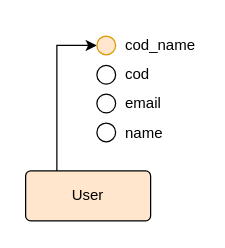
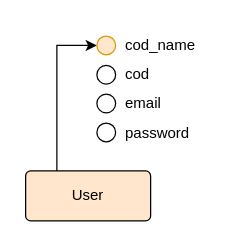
  <mxCell id="0" />
  <mxCell id="1" parent="0" />
  <mxCell id="2" style="edgeStyle=orthogonalEdgeStyle;rounded=0;orthogonalLoop=1;jettySize=auto;html=1;exitX=0.25;exitY=0;exitDx=0;exitDy=0;entryX=0;entryY=0.5;entryDx=0;entryDy=0;" edge="1" parent="1" source="3" target="5"><mxGeometry relative="1" as="geometry" /></mxCell>
  <mxCell id="3" value="User" style="rounded=1;arcSize=10;whiteSpace=wrap;html=1;align=center;fillColor=#ffe6cc;" parent="1" vertex="1"><mxGeometry x="20" y="136" width="100" height="40" as="geometry" /></mxCell>
  <mxCell id="4" value="" style="group" vertex="1" connectable="0" parent="1"><mxGeometry x="77" y="20.5" width="81" height="30.5" as="geometry" /></mxCell>
  <mxCell id="5" value="" style="ellipse;whiteSpace=wrap;html=1;aspect=fixed;fillColor=#ffe6cc;strokeColor=#d79b00;" vertex="1" parent="4"><mxGeometry y="7.625" width="15" height="15" as="geometry" /></mxCell>
  <mxCell id="6" value="cod_name" style="text;html=1;align=left;verticalAlign=middle;whiteSpace=wrap;rounded=0;" vertex="1" parent="4"><mxGeometry x="21" width="60" height="30.5" as="geometry" /></mxCell>
  <mxCell id="7" value="" style="group" vertex="1" connectable="0" parent="1"><mxGeometry x="77" y="44" width="81" height="30.5" as="geometry" /></mxCell>
  <mxCell id="8" value="" style="ellipse;whiteSpace=wrap;html=1;aspect=fixed;" vertex="1" parent="7"><mxGeometry y="7.625" width="15" height="15" as="geometry" /></mxCell>
  <mxCell id="9" value="cod" style="text;html=1;align=left;verticalAlign=middle;whiteSpace=wrap;rounded=0;" vertex="1" parent="7"><mxGeometry x="21" width="60" height="30.5" as="geometry" /></mxCell>
  <mxCell id="10" value="" style="group" vertex="1" connectable="0" parent="1"><mxGeometry x="77" y="67" width="81" height="30.5" as="geometry" /></mxCell>
  <mxCell id="11" value="" style="ellipse;whiteSpace=wrap;html=1;aspect=fixed;" vertex="1" parent="10"><mxGeometry y="7.625" width="15" height="15" as="geometry" /></mxCell>
  <mxCell id="12" value="email" style="text;html=1;align=left;verticalAlign=middle;whiteSpace=wrap;rounded=0;" vertex="1" parent="10"><mxGeometry x="21" width="60" height="30.5" as="geometry" /></mxCell>
  <mxCell id="13" value="" style="group" vertex="1" connectable="0" parent="1"><mxGeometry x="77" y="90" width="81" height="31" as="geometry" /></mxCell>
  <mxCell id="14" value="" style="ellipse;whiteSpace=wrap;html=1;aspect=fixed;" vertex="1" parent="13"><mxGeometry y="7.75" width="15" height="15" as="geometry" /></mxCell>
- <mxCell id="15" value="name" style="text;html=1;align=left;verticalAlign=middle;whiteSpace=wrap;rounded=0;" vertex="1" parent="13"><mxGeometry x="21" width="60" height="31" as="geometry" /></mxCell>
+ <mxCell id="15" value="password" style="text;html=1;align=left;verticalAlign=middle;whiteSpace=wrap;rounded=0;" vertex="1" parent="13"><mxGeometry x="21" width="60" height="31" as="geometry" /></mxCell>
